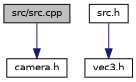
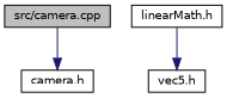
  digraph {
    node [color=black fillcolor=white fontname=Helvetica fontsize=10 shape=record style=filled]
    edge [color=midnightblue fontname=Helvetica fontsize=10 labelfontname=Helvetica labelfontsize=10 style=solid]
-   n1 [fillcolor=grey75 fontcolor=black height=0.2 label="src/src.cpp" width=0.4]
+   n1 [fillcolor=grey75 fontcolor=black height=0.2 label="src/camera.cpp" width=0.4]
    n2 [height=0.2 label="camera.h" width=0.4]
-   n3 [height=0.2 label="src.h" width=0.4]
-   n4 [height=0.2 label="vec3.h" width=0.4]
+   n3 [height=0.2 label="linearMath.h" width=0.4]
+   n4 [height=0.2 label="vec5.h" width=0.4]
    n1 -> n2
    n3 -> n4
  }
